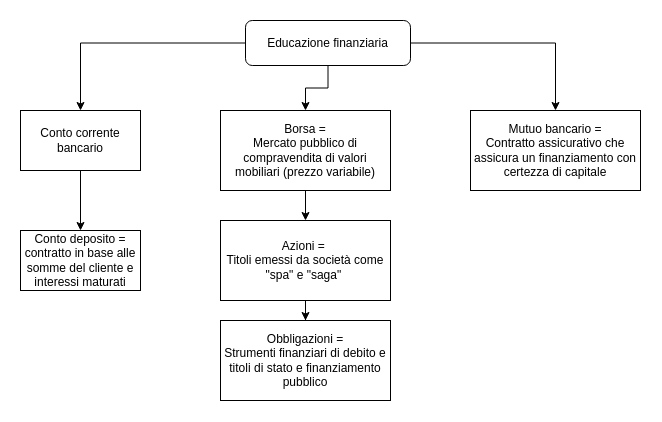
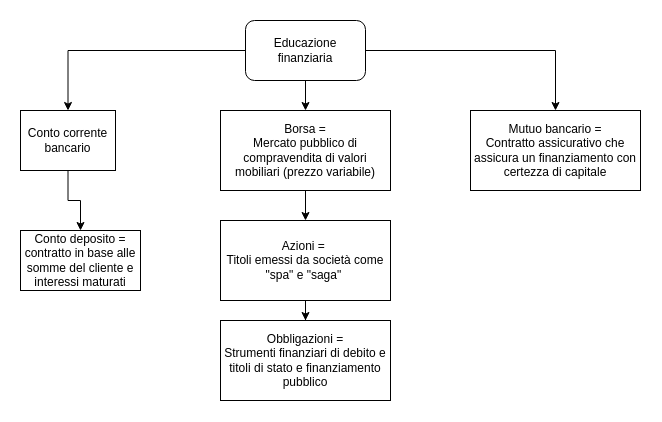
  <mxCell id="0" />
  <mxCell id="1" parent="0" />
  <mxCell id="2" style="edgeStyle=orthogonalEdgeStyle;rounded=0;orthogonalLoop=1;jettySize=auto;html=1;exitX=0;exitY=0.5;exitDx=0;exitDy=0;" edge="1" parent="1" source="5" target="7"><mxGeometry relative="1" as="geometry" /></mxCell>
  <mxCell id="3" style="edgeStyle=orthogonalEdgeStyle;rounded=0;orthogonalLoop=1;jettySize=auto;html=1;exitX=0.5;exitY=1;exitDx=0;exitDy=0;entryX=0.5;entryY=0;entryDx=0;entryDy=0;" edge="1" parent="1" source="5" target="10"><mxGeometry relative="1" as="geometry" /></mxCell>
  <mxCell id="4" style="edgeStyle=orthogonalEdgeStyle;rounded=0;orthogonalLoop=1;jettySize=auto;html=1;exitX=1;exitY=0.5;exitDx=0;exitDy=0;" edge="1" parent="1" source="5" target="14"><mxGeometry relative="1" as="geometry" /></mxCell>
- <mxCell id="5" value="Educazione finanziaria" style="rounded=1;whiteSpace=wrap;html=1;" vertex="1" parent="1"><mxGeometry x="245" y="20" width="165" height="45" as="geometry" /></mxCell>
+ <mxCell id="5" value="Educazione finanziaria" style="rounded=1;whiteSpace=wrap;html=1;" vertex="1" parent="1"><mxGeometry x="245" y="20" width="120" height="60" as="geometry" /></mxCell>
  <mxCell id="6" style="edgeStyle=orthogonalEdgeStyle;rounded=0;orthogonalLoop=1;jettySize=auto;html=1;exitX=0.5;exitY=1;exitDx=0;exitDy=0;entryX=0.5;entryY=0;entryDx=0;entryDy=0;" edge="1" parent="1" source="7" target="8"><mxGeometry relative="1" as="geometry" /></mxCell>
- <mxCell id="7" value="Conto corrente bancario" style="rounded=0;whiteSpace=wrap;html=1;" vertex="1" parent="1"><mxGeometry x="20" y="110" width="120" height="60" as="geometry" /></mxCell>
+ <mxCell id="7" value="Conto corrente bancario" style="rounded=0;whiteSpace=wrap;html=1;" vertex="1" parent="1"><mxGeometry x="20" y="110" width="95" height="60" as="geometry" /></mxCell>
  <mxCell id="8" value="Conto deposito = contratto in base alle somme del cliente e interessi maturati" style="rounded=0;whiteSpace=wrap;html=1;" vertex="1" parent="1"><mxGeometry x="20" y="230" width="120" height="60" as="geometry" /></mxCell>
  <mxCell id="9" style="edgeStyle=orthogonalEdgeStyle;rounded=0;orthogonalLoop=1;jettySize=auto;html=1;exitX=0.5;exitY=1;exitDx=0;exitDy=0;" edge="1" parent="1" source="10" target="12"><mxGeometry relative="1" as="geometry" /></mxCell>
  <mxCell id="10" value="Borsa =&lt;br&gt;Mercato pubblico di compravendita di valori mobiliari (prezzo variabile)" style="rounded=0;whiteSpace=wrap;html=1;" vertex="1" parent="1"><mxGeometry x="220" y="110" width="170" height="80" as="geometry" /></mxCell>
  <mxCell id="11" style="edgeStyle=orthogonalEdgeStyle;rounded=0;orthogonalLoop=1;jettySize=auto;html=1;exitX=0.5;exitY=1;exitDx=0;exitDy=0;" edge="1" parent="1" source="12" target="13"><mxGeometry relative="1" as="geometry" /></mxCell>
  <mxCell id="12" value="Azioni =&amp;nbsp;&lt;br&gt;Titoli emessi da società come &quot;spa&quot; e &quot;saga&quot;&amp;nbsp;" style="rounded=0;whiteSpace=wrap;html=1;" vertex="1" parent="1"><mxGeometry x="220" y="220" width="170" height="80" as="geometry" /></mxCell>
  <mxCell id="13" value="Obbligazioni =&lt;br&gt;Strumenti finanziari di debito e titoli di stato e finanziamento pubblico" style="rounded=0;whiteSpace=wrap;html=1;" vertex="1" parent="1"><mxGeometry x="220" y="320" width="170" height="80" as="geometry" /></mxCell>
  <mxCell id="14" value="Mutuo bancario =&lt;br&gt;Contratto assicurativo che assicura un finanziamento con certezza di capitale" style="rounded=0;whiteSpace=wrap;html=1;" vertex="1" parent="1"><mxGeometry x="470" y="110" width="170" height="80" as="geometry" /></mxCell>
